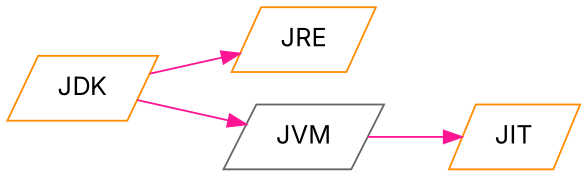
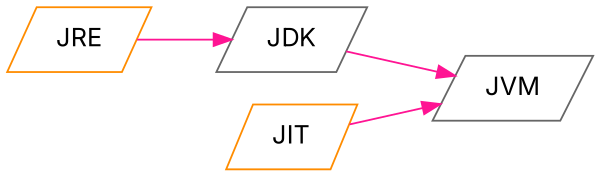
  digraph {
    fontname=Inter
    rankdir=LR
    node [color=darkorange fontname=Inter shape=parallelogram]
    edge [color=deeppink fontname=Inter]
    JRE
-   JDK
+   JDK [color=gray40]
    JVM [color=gray40]
    JIT
-   JDK -> JRE
+   JRE -> JDK
    JDK -> JVM
-   JVM -> JIT
+   JIT -> JVM
  }
